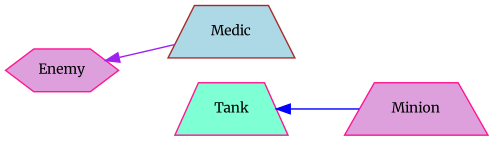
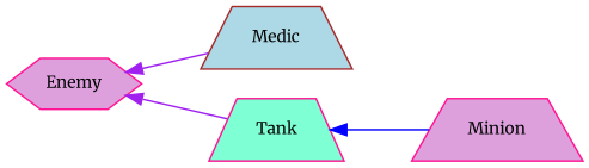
  digraph {
    fontname=Merriweather
    rankdir=LR
    node [color=deeppink fillcolor=plum fontname=Merriweather fontsize=10 shape=trapezium style=filled]
    edge [color=purple dir=back fontname=Merriweather fontsize=10 labelfontname=Helvetica labelfontsize=10 style=solid]
    n1 [fontcolor=black height=0.2 label=Enemy shape=hexagon width=0.4]
    n2 [color=brown fillcolor=lightblue height=0.2 label=Medic width=0.4]
    n3 [fillcolor=aquamarine height=0.2 label=Tank width=0.4]
    n4 [height=0.2 label=Minion width=0.4]
    n1 -> n2
+   n1 -> n3
    n3 -> n4 [color=blue]
  }
